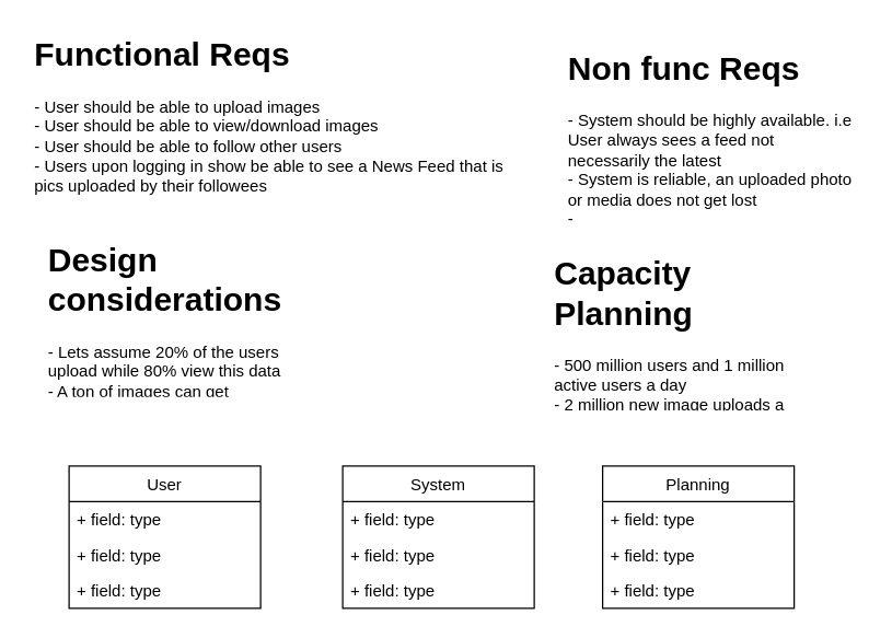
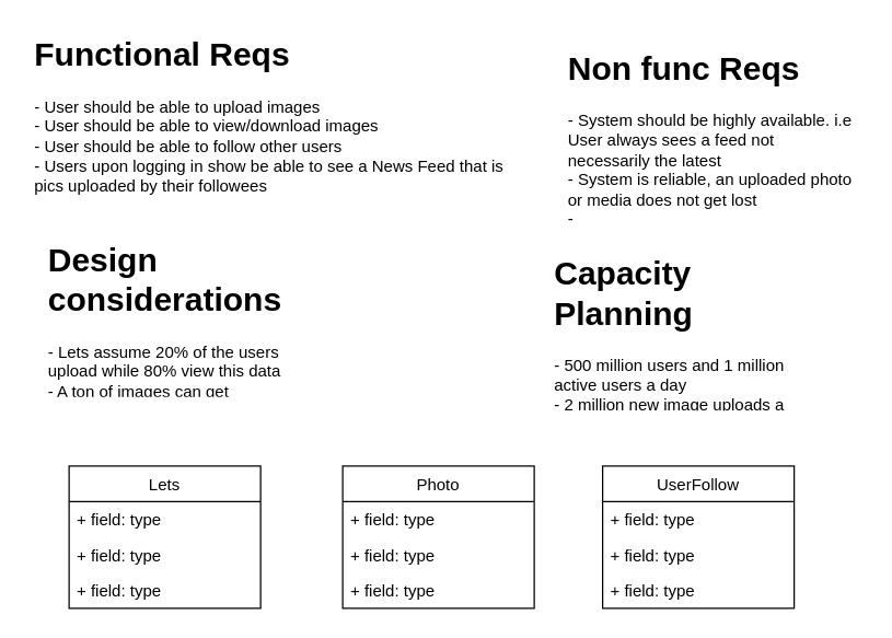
  <mxCell id="0" />
  <mxCell id="1" parent="0" />
  <mxCell id="2" value="&lt;h1&gt;Functional Reqs&lt;/h1&gt;&lt;div&gt;- User should be able to upload images&lt;/div&gt;&lt;div&gt;- User should be able to view/download images&lt;/div&gt;&lt;div&gt;- User should be able to follow other users&lt;/div&gt;&lt;div&gt;- Users upon logging in show be able to see a News Feed that is pics uploaded by their followees&lt;/div&gt;" style="text;html=1;strokeColor=none;fillColor=none;spacing=5;spacingTop=-20;whiteSpace=wrap;overflow=hidden;rounded=0;" vertex="1" parent="1"><mxGeometry x="20" y="20" width="370" height="170" as="geometry" /></mxCell>
  <mxCell id="3" value="&lt;h1&gt;Non func Reqs&lt;/h1&gt;&lt;div&gt;- System should be highly available. i.e User always sees a feed not necessarily the latest&lt;/div&gt;&lt;div&gt;- System is reliable, an uploaded photo or media does not get lost&lt;/div&gt;&lt;div&gt;-&amp;nbsp;&lt;/div&gt;&lt;div&gt;&lt;br&gt;&lt;/div&gt;" style="text;html=1;strokeColor=none;fillColor=none;spacing=5;spacingTop=-20;whiteSpace=wrap;overflow=hidden;rounded=0;" vertex="1" parent="1"><mxGeometry x="410" y="30" width="220" height="170" as="geometry" /></mxCell>
  <mxCell id="4" value="&lt;h1&gt;Design considerations&lt;/h1&gt;&lt;div&gt;- Lets assume 20% of the users upload while 80% view this data&lt;/div&gt;&lt;div&gt;- A ton of images can get uploaded, so management of this data is critical&lt;/div&gt;&lt;div&gt;- No data can be lost&lt;/div&gt;" style="text;html=1;strokeColor=none;fillColor=none;spacing=5;spacingTop=-20;whiteSpace=wrap;overflow=hidden;rounded=0;" vertex="1" parent="1"><mxGeometry x="30" y="170" width="190" height="120" as="geometry" /></mxCell>
  <mxCell id="5" value="&lt;h1&gt;Capacity Planning&lt;/h1&gt;&lt;div&gt;- 500 million users and 1 million active users a day&lt;/div&gt;&lt;div&gt;- 2 million new image uploads a day with 23 per second&lt;/div&gt;&lt;div&gt;- each image is 200kb so per day 200kb * 2 million is 400 GB&lt;/div&gt;&lt;div&gt;- for 10 years it will be around 1400 TB&lt;/div&gt;&lt;div&gt;&lt;br&gt;&lt;/div&gt;" style="text;html=1;strokeColor=none;fillColor=none;spacing=5;spacingTop=-20;whiteSpace=wrap;overflow=hidden;rounded=0;" vertex="1" parent="1"><mxGeometry x="400" y="180" width="190" height="120" as="geometry" /></mxCell>
- <mxCell id="6" value="User" style="swimlane;fontStyle=0;childLayout=stackLayout;horizontal=1;startSize=26;fillColor=none;horizontalStack=0;resizeParent=1;resizeParentMax=0;resizeLast=0;collapsible=1;marginBottom=0;" vertex="1" parent="1"><mxGeometry x="50" y="340" width="140" height="104" as="geometry" /></mxCell>
+ <mxCell id="6" value="Lets" style="swimlane;fontStyle=0;childLayout=stackLayout;horizontal=1;startSize=26;fillColor=none;horizontalStack=0;resizeParent=1;resizeParentMax=0;resizeLast=0;collapsible=1;marginBottom=0;" vertex="1" parent="1"><mxGeometry x="50" y="340" width="140" height="104" as="geometry" /></mxCell>
  <mxCell id="7" value="+ field: type" style="text;strokeColor=none;fillColor=none;align=left;verticalAlign=top;spacingLeft=4;spacingRight=4;overflow=hidden;rotatable=0;points=[[0,0.5],[1,0.5]];portConstraint=eastwest;" vertex="1" parent="6"><mxGeometry y="26" width="140" height="26" as="geometry" /></mxCell>
  <mxCell id="8" value="+ field: type" style="text;strokeColor=none;fillColor=none;align=left;verticalAlign=top;spacingLeft=4;spacingRight=4;overflow=hidden;rotatable=0;points=[[0,0.5],[1,0.5]];portConstraint=eastwest;" vertex="1" parent="6"><mxGeometry y="52" width="140" height="26" as="geometry" /></mxCell>
  <mxCell id="9" value="+ field: type" style="text;strokeColor=none;fillColor=none;align=left;verticalAlign=top;spacingLeft=4;spacingRight=4;overflow=hidden;rotatable=0;points=[[0,0.5],[1,0.5]];portConstraint=eastwest;" vertex="1" parent="6"><mxGeometry y="78" width="140" height="26" as="geometry" /></mxCell>
- <mxCell id="10" value="System" style="swimlane;fontStyle=0;childLayout=stackLayout;horizontal=1;startSize=26;fillColor=none;horizontalStack=0;resizeParent=1;resizeParentMax=0;resizeLast=0;collapsible=1;marginBottom=0;" vertex="1" parent="1"><mxGeometry x="250" y="340" width="140" height="104" as="geometry" /></mxCell>
+ <mxCell id="10" value="Photo" style="swimlane;fontStyle=0;childLayout=stackLayout;horizontal=1;startSize=26;fillColor=none;horizontalStack=0;resizeParent=1;resizeParentMax=0;resizeLast=0;collapsible=1;marginBottom=0;" vertex="1" parent="1"><mxGeometry x="250" y="340" width="140" height="104" as="geometry" /></mxCell>
  <mxCell id="11" value="+ field: type" style="text;strokeColor=none;fillColor=none;align=left;verticalAlign=top;spacingLeft=4;spacingRight=4;overflow=hidden;rotatable=0;points=[[0,0.5],[1,0.5]];portConstraint=eastwest;" vertex="1" parent="10"><mxGeometry y="26" width="140" height="26" as="geometry" /></mxCell>
  <mxCell id="12" value="+ field: type" style="text;strokeColor=none;fillColor=none;align=left;verticalAlign=top;spacingLeft=4;spacingRight=4;overflow=hidden;rotatable=0;points=[[0,0.5],[1,0.5]];portConstraint=eastwest;" vertex="1" parent="10"><mxGeometry y="52" width="140" height="26" as="geometry" /></mxCell>
  <mxCell id="13" value="+ field: type" style="text;strokeColor=none;fillColor=none;align=left;verticalAlign=top;spacingLeft=4;spacingRight=4;overflow=hidden;rotatable=0;points=[[0,0.5],[1,0.5]];portConstraint=eastwest;" vertex="1" parent="10"><mxGeometry y="78" width="140" height="26" as="geometry" /></mxCell>
- <mxCell id="14" value="Planning" style="swimlane;fontStyle=0;childLayout=stackLayout;horizontal=1;startSize=26;fillColor=none;horizontalStack=0;resizeParent=1;resizeParentMax=0;resizeLast=0;collapsible=1;marginBottom=0;" vertex="1" parent="1"><mxGeometry x="440" y="340" width="140" height="104" as="geometry" /></mxCell>
+ <mxCell id="14" value="UserFollow" style="swimlane;fontStyle=0;childLayout=stackLayout;horizontal=1;startSize=26;fillColor=none;horizontalStack=0;resizeParent=1;resizeParentMax=0;resizeLast=0;collapsible=1;marginBottom=0;" vertex="1" parent="1"><mxGeometry x="440" y="340" width="140" height="104" as="geometry" /></mxCell>
  <mxCell id="15" value="+ field: type" style="text;strokeColor=none;fillColor=none;align=left;verticalAlign=top;spacingLeft=4;spacingRight=4;overflow=hidden;rotatable=0;points=[[0,0.5],[1,0.5]];portConstraint=eastwest;" vertex="1" parent="14"><mxGeometry y="26" width="140" height="26" as="geometry" /></mxCell>
  <mxCell id="16" value="+ field: type" style="text;strokeColor=none;fillColor=none;align=left;verticalAlign=top;spacingLeft=4;spacingRight=4;overflow=hidden;rotatable=0;points=[[0,0.5],[1,0.5]];portConstraint=eastwest;" vertex="1" parent="14"><mxGeometry y="52" width="140" height="26" as="geometry" /></mxCell>
  <mxCell id="17" value="+ field: type" style="text;strokeColor=none;fillColor=none;align=left;verticalAlign=top;spacingLeft=4;spacingRight=4;overflow=hidden;rotatable=0;points=[[0,0.5],[1,0.5]];portConstraint=eastwest;" vertex="1" parent="14"><mxGeometry y="78" width="140" height="26" as="geometry" /></mxCell>
